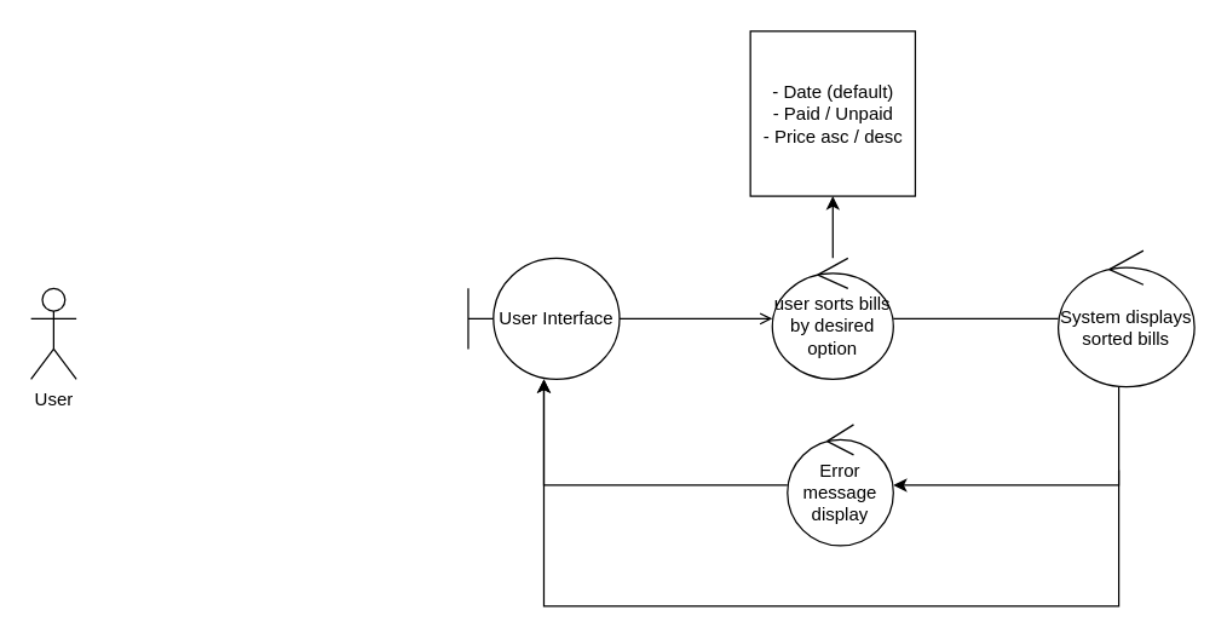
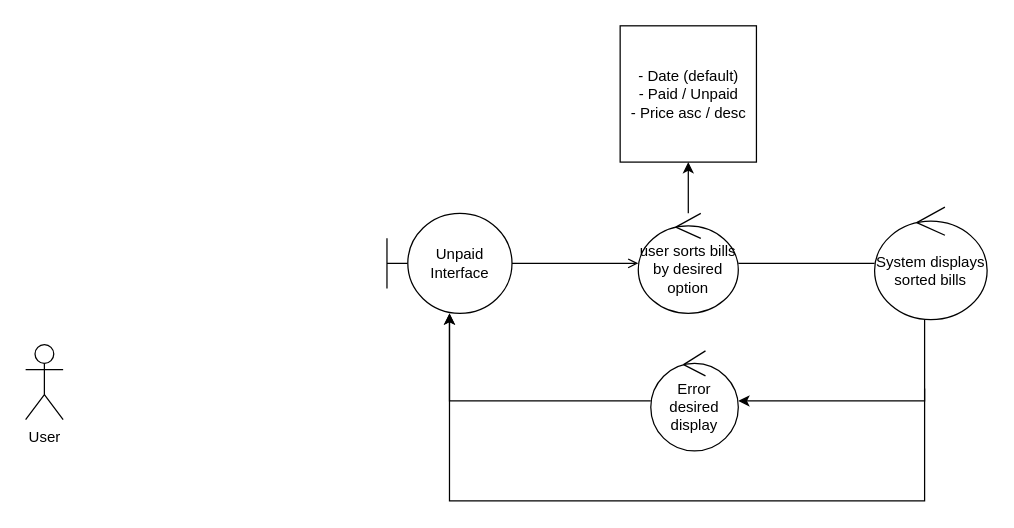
  <mxCell id="0" />
  <mxCell id="1" parent="0" />
- <mxCell id="2" value="User" style="shape=umlActor;verticalLabelPosition=bottom;labelBackgroundColor=#ffffff;verticalAlign=top;html=1;outlineConnect=0;" vertex="1" parent="1"><mxGeometry x="20" y="190" width="30" height="60" as="geometry" /></mxCell>
- <mxCell id="3" value="User Interface" style="shape=umlBoundary;whiteSpace=wrap;html=1;" vertex="1" parent="1"><mxGeometry x="309" y="170" width="100" height="80" as="geometry" /></mxCell>
+ <mxCell id="2" value="User" style="shape=umlActor;verticalLabelPosition=bottom;labelBackgroundColor=#ffffff;verticalAlign=top;html=1;outlineConnect=0;" vertex="1" parent="1"><mxGeometry x="20" y="275" width="30" height="60" as="geometry" /></mxCell>
+ <mxCell id="3" value="Unpaid Interface" style="shape=umlBoundary;whiteSpace=wrap;html=1;" vertex="1" parent="1"><mxGeometry x="309" y="170" width="100" height="80" as="geometry" /></mxCell>
  <mxCell id="4" style="edgeStyle=orthogonalEdgeStyle;rounded=0;orthogonalLoop=1;jettySize=auto;html=1;endArrow=none;" edge="1" parent="1" source="6" target="9"><mxGeometry relative="1" as="geometry" /></mxCell>
  <mxCell id="5" style="rounded=0;orthogonalLoop=1;jettySize=auto;html=1;" edge="1" parent="1" source="6" target="13"><mxGeometry relative="1" as="geometry" /></mxCell>
  <mxCell id="6" value="user sorts bills by desired option" style="ellipse;shape=umlControl;whiteSpace=wrap;html=1;" vertex="1" parent="1"><mxGeometry x="510" y="170" width="80" height="80" as="geometry" /></mxCell>
  <mxCell id="7" style="edgeStyle=orthogonalEdgeStyle;rounded=0;orthogonalLoop=1;jettySize=auto;html=1;endArrow=open;" edge="1" parent="1" source="3" target="6"><mxGeometry relative="1" as="geometry"><mxPoint x="409" y="210" as="sourcePoint" /><mxPoint x="699" y="220" as="targetPoint" /></mxGeometry></mxCell>
  <mxCell id="8" style="edgeStyle=orthogonalEdgeStyle;rounded=0;orthogonalLoop=1;jettySize=auto;html=1;" edge="1" parent="1" source="9" target="11"><mxGeometry relative="1" as="geometry"><Array as="points"><mxPoint x="739" y="320" /></Array></mxGeometry></mxCell>
  <mxCell id="9" value="System displays sorted bills" style="ellipse;shape=umlControl;whiteSpace=wrap;html=1;" vertex="1" parent="1"><mxGeometry x="699" y="165" width="90" height="90" as="geometry" /></mxCell>
  <mxCell id="10" style="edgeStyle=orthogonalEdgeStyle;rounded=0;orthogonalLoop=1;jettySize=auto;html=1;" edge="1" parent="1" source="11" target="3"><mxGeometry relative="1" as="geometry" /></mxCell>
- <mxCell id="11" value="Error message display" style="ellipse;shape=umlControl;whiteSpace=wrap;html=1;" vertex="1" parent="1"><mxGeometry x="520" y="280" width="70" height="80" as="geometry" /></mxCell>
+ <mxCell id="11" value="Error desired display" style="ellipse;shape=umlControl;whiteSpace=wrap;html=1;" vertex="1" parent="1"><mxGeometry x="520" y="280" width="70" height="80" as="geometry" /></mxCell>
  <mxCell id="12" style="edgeStyle=orthogonalEdgeStyle;rounded=0;orthogonalLoop=1;jettySize=auto;html=1;" edge="1" parent="1" target="3"><mxGeometry relative="1" as="geometry"><Array as="points"><mxPoint x="359" y="400" /></Array><mxPoint x="739" y="310" as="sourcePoint" /></mxGeometry></mxCell>
  <mxCell id="13" value="- Date (default)&lt;br&gt;- Paid / Unpaid&lt;br&gt;- Price asc / desc" style="whiteSpace=wrap;html=1;aspect=fixed;" vertex="1" parent="1"><mxGeometry x="495.5" y="20" width="109" height="109" as="geometry" /></mxCell>
